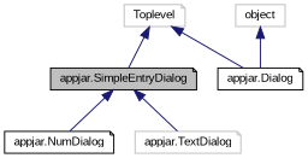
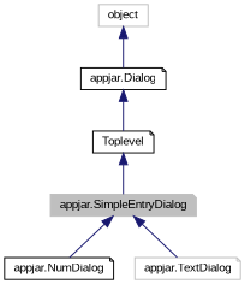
  digraph {
    fontname="Liberation Sans"
    node [color=black fillcolor=white fontname="Liberation Sans" fontsize=10 shape=note style=filled]
    edge [color=midnightblue dir=back fontname="Liberation Sans" fontsize=10 labelfontname=Helvetica labelfontsize=10 style=solid]
-   n1 [fillcolor=grey75 fontcolor=black height=0.2 label="appjar.SimpleEntryDialog" width=0.4]
+   n1 [color=grey75 fillcolor=grey75 fontcolor=black height=0.2 label="appjar.SimpleEntryDialog" width=0.4]
    n2 [height=0.2 label="appjar.NumDialog" width=0.4]
    n3 [color=grey75 height=0.2 label="appjar.TextDialog" width=0.4]
    n4 [height=0.2 label="appjar.Dialog" width=0.4]
-   n5 [color=grey75 height=0.2 label=Toplevel width=0.4]
+   n5 [height=0.2 label=Toplevel width=0.4]
    n6 [color=grey75 height=0.2 label=object shape=box width=0.4]
    n1 -> n2
    n1 -> n3
    n5 -> n1
-   n5 -> n4
+   n4 -> n5
    n6 -> n4
  }
